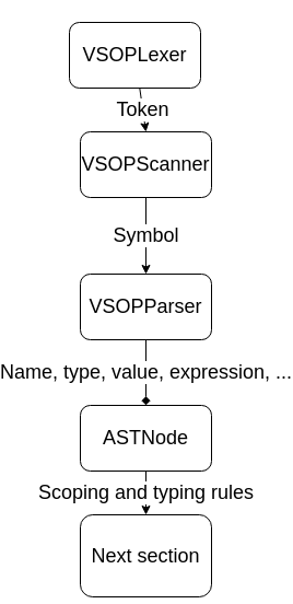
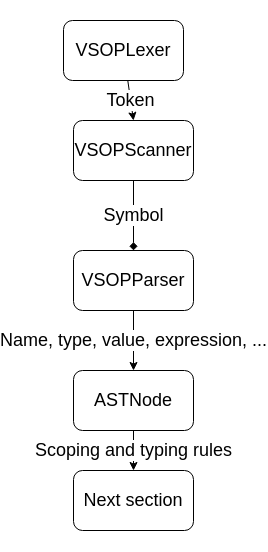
  <mxCell id="0" />
  <mxCell id="1" parent="0" />
  <mxCell id="2" value="&lt;font style=&quot;font-size: 18px&quot;&gt;VSOPLexer&lt;/font&gt;" style="rounded=1;whiteSpace=wrap;html=1;" vertex="1" parent="1"><mxGeometry x="20" y="20" width="120" height="60" as="geometry" /></mxCell>
  <mxCell id="3" value="&lt;font style=&quot;font-size: 18px&quot;&gt;VSOPScanner&lt;/font&gt;" style="rounded=1;whiteSpace=wrap;html=1;" vertex="1" parent="1"><mxGeometry x="30" y="120" width="120" height="60" as="geometry" /></mxCell>
  <mxCell id="4" value="&lt;font style=&quot;font-size: 18px&quot;&gt;VSOPParser&lt;/font&gt;" style="rounded=1;whiteSpace=wrap;html=1;" vertex="1" parent="1"><mxGeometry x="30" y="250" width="120" height="60" as="geometry" /></mxCell>
  <mxCell id="5" value="&lt;font style=&quot;font-size: 18px&quot;&gt;ASTNode&lt;/font&gt;" style="rounded=1;whiteSpace=wrap;html=1;" vertex="1" parent="1"><mxGeometry x="30" y="370" width="120" height="60" as="geometry" /></mxCell>
- <mxCell id="6" value="&lt;font style=&quot;font-size: 18px&quot;&gt;Next section&lt;br&gt;&lt;/font&gt;" style="rounded=1;whiteSpace=wrap;html=1;" vertex="1" parent="1"><mxGeometry x="30" y="470" width="120" height="75" as="geometry" /></mxCell>
+ <mxCell id="6" value="&lt;font style=&quot;font-size: 18px&quot;&gt;Next section&lt;br&gt;&lt;/font&gt;" style="rounded=1;whiteSpace=wrap;html=1;" vertex="1" parent="1"><mxGeometry x="30" y="470" width="120" height="60" as="geometry" /></mxCell>
  <mxCell id="7" value="&lt;font style=&quot;font-size: 18px&quot;&gt;Token&lt;/font&gt;" style="endArrow=classic;html=1;entryX=0.5;entryY=0;entryDx=0;entryDy=0;" edge="1" parent="1" source="2" target="3"><mxGeometry width="50" height="50" relative="1" as="geometry"><mxPoint x="90" y="130" as="sourcePoint" /><mxPoint x="90" y="150.711" as="targetPoint" /></mxGeometry></mxCell>
- <mxCell id="8" value="&lt;font style=&quot;font-size: 18px&quot;&gt;Symbol&lt;/font&gt;" style="endArrow=classic;html=1;exitX=0.5;exitY=1;exitDx=0;exitDy=0;entryX=0.5;entryY=0;entryDx=0;entryDy=0;" edge="1" parent="1" source="3" target="4"><mxGeometry width="50" height="50" relative="1" as="geometry"><mxPoint x="60" y="240" as="sourcePoint" /><mxPoint x="110" y="190" as="targetPoint" /></mxGeometry></mxCell>
- <mxCell id="9" value="&lt;font style=&quot;font-size: 18px&quot;&gt;Name, type, value, expression, ...&lt;br&gt;&lt;/font&gt;" style="endArrow=diamond;html=1;exitX=0.5;exitY=1;exitDx=0;exitDy=0;" edge="1" parent="1" source="4" target="5"><mxGeometry width="50" height="50" relative="1" as="geometry"><mxPoint x="80" y="370" as="sourcePoint" /><mxPoint x="130" y="320" as="targetPoint" /></mxGeometry></mxCell>
+ <mxCell id="8" value="&lt;font style=&quot;font-size: 18px&quot;&gt;Symbol&lt;/font&gt;" style="endArrow=diamond;html=1;exitX=0.5;exitY=1;exitDx=0;exitDy=0;entryX=0.5;entryY=0;entryDx=0;entryDy=0;" edge="1" parent="1" source="3" target="4"><mxGeometry width="50" height="50" relative="1" as="geometry"><mxPoint x="60" y="240" as="sourcePoint" /><mxPoint x="110" y="190" as="targetPoint" /></mxGeometry></mxCell>
+ <mxCell id="9" value="&lt;font style=&quot;font-size: 18px&quot;&gt;Name, type, value, expression, ...&lt;br&gt;&lt;/font&gt;" style="endArrow=classic;html=1;exitX=0.5;exitY=1;exitDx=0;exitDy=0;" edge="1" parent="1" source="4" target="5"><mxGeometry width="50" height="50" relative="1" as="geometry"><mxPoint x="80" y="370" as="sourcePoint" /><mxPoint x="130" y="320" as="targetPoint" /></mxGeometry></mxCell>
  <mxCell id="10" value="&lt;font style=&quot;font-size: 18px&quot;&gt;Scoping and typing rules&lt;br&gt;&lt;/font&gt;" style="endArrow=classic;html=1;exitX=0.5;exitY=1;exitDx=0;exitDy=0;entryX=0.5;entryY=0;entryDx=0;entryDy=0;" edge="1" parent="1" source="5" target="6"><mxGeometry width="50" height="50" relative="1" as="geometry"><mxPoint x="80" y="480" as="sourcePoint" /><mxPoint x="130" y="430" as="targetPoint" /></mxGeometry></mxCell>
